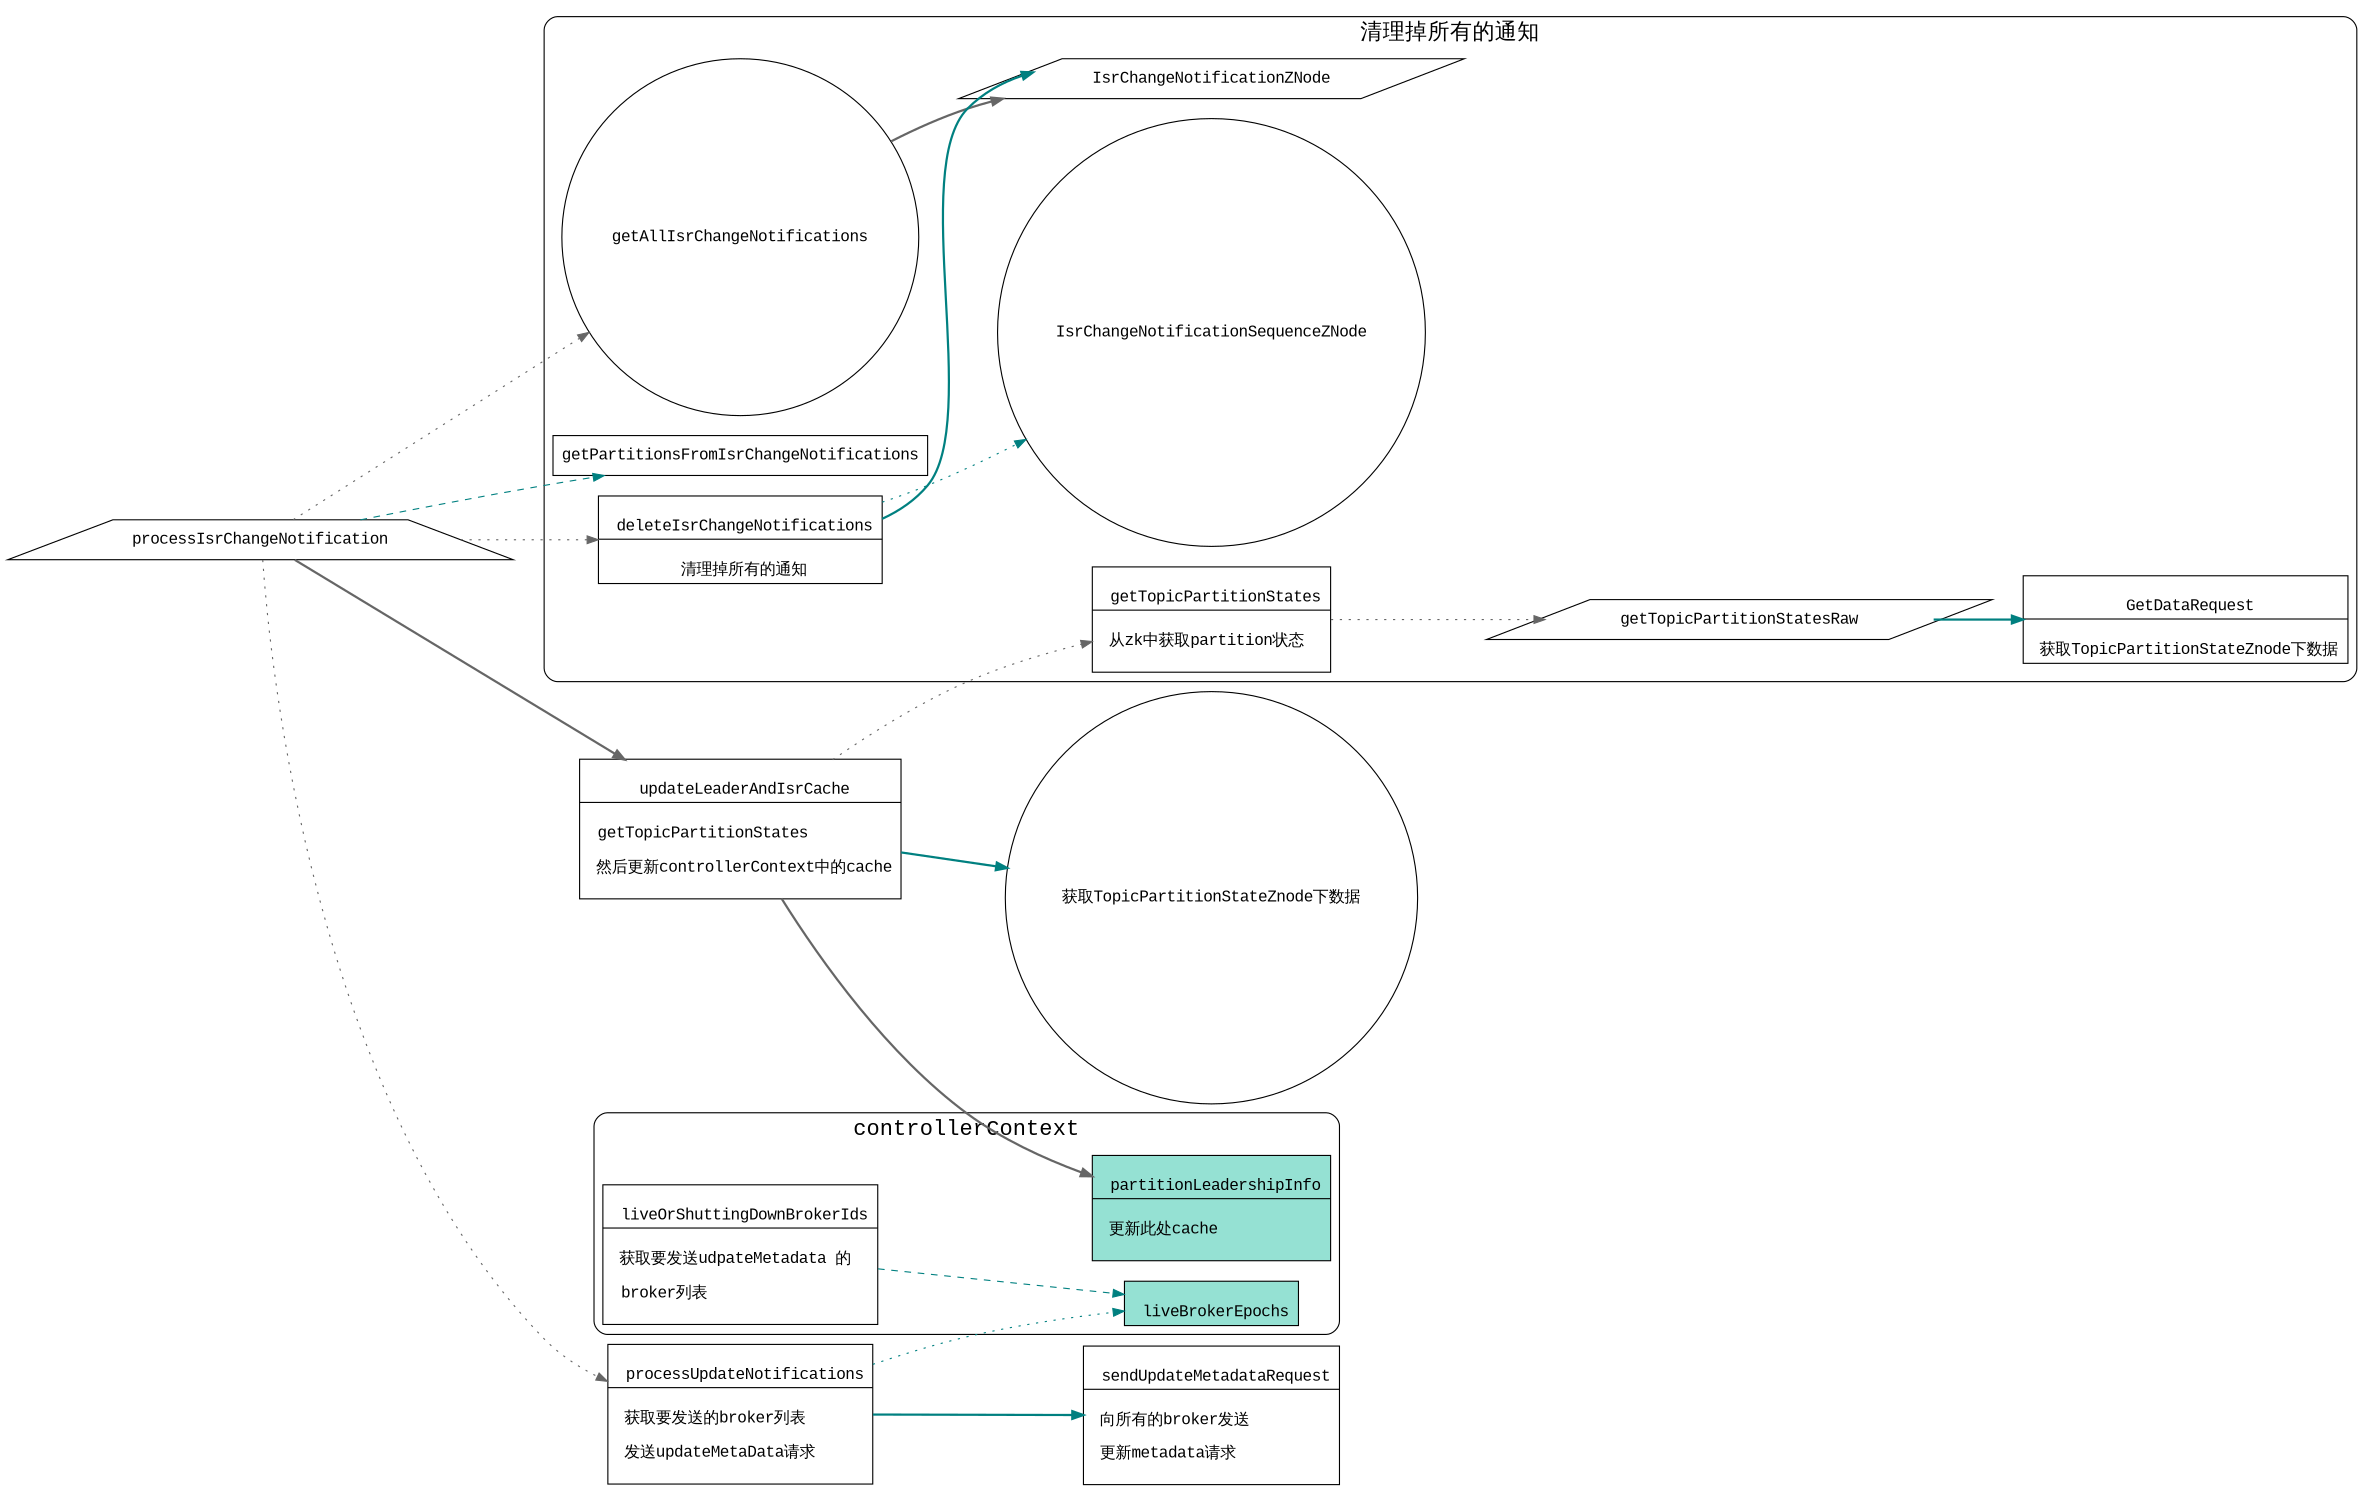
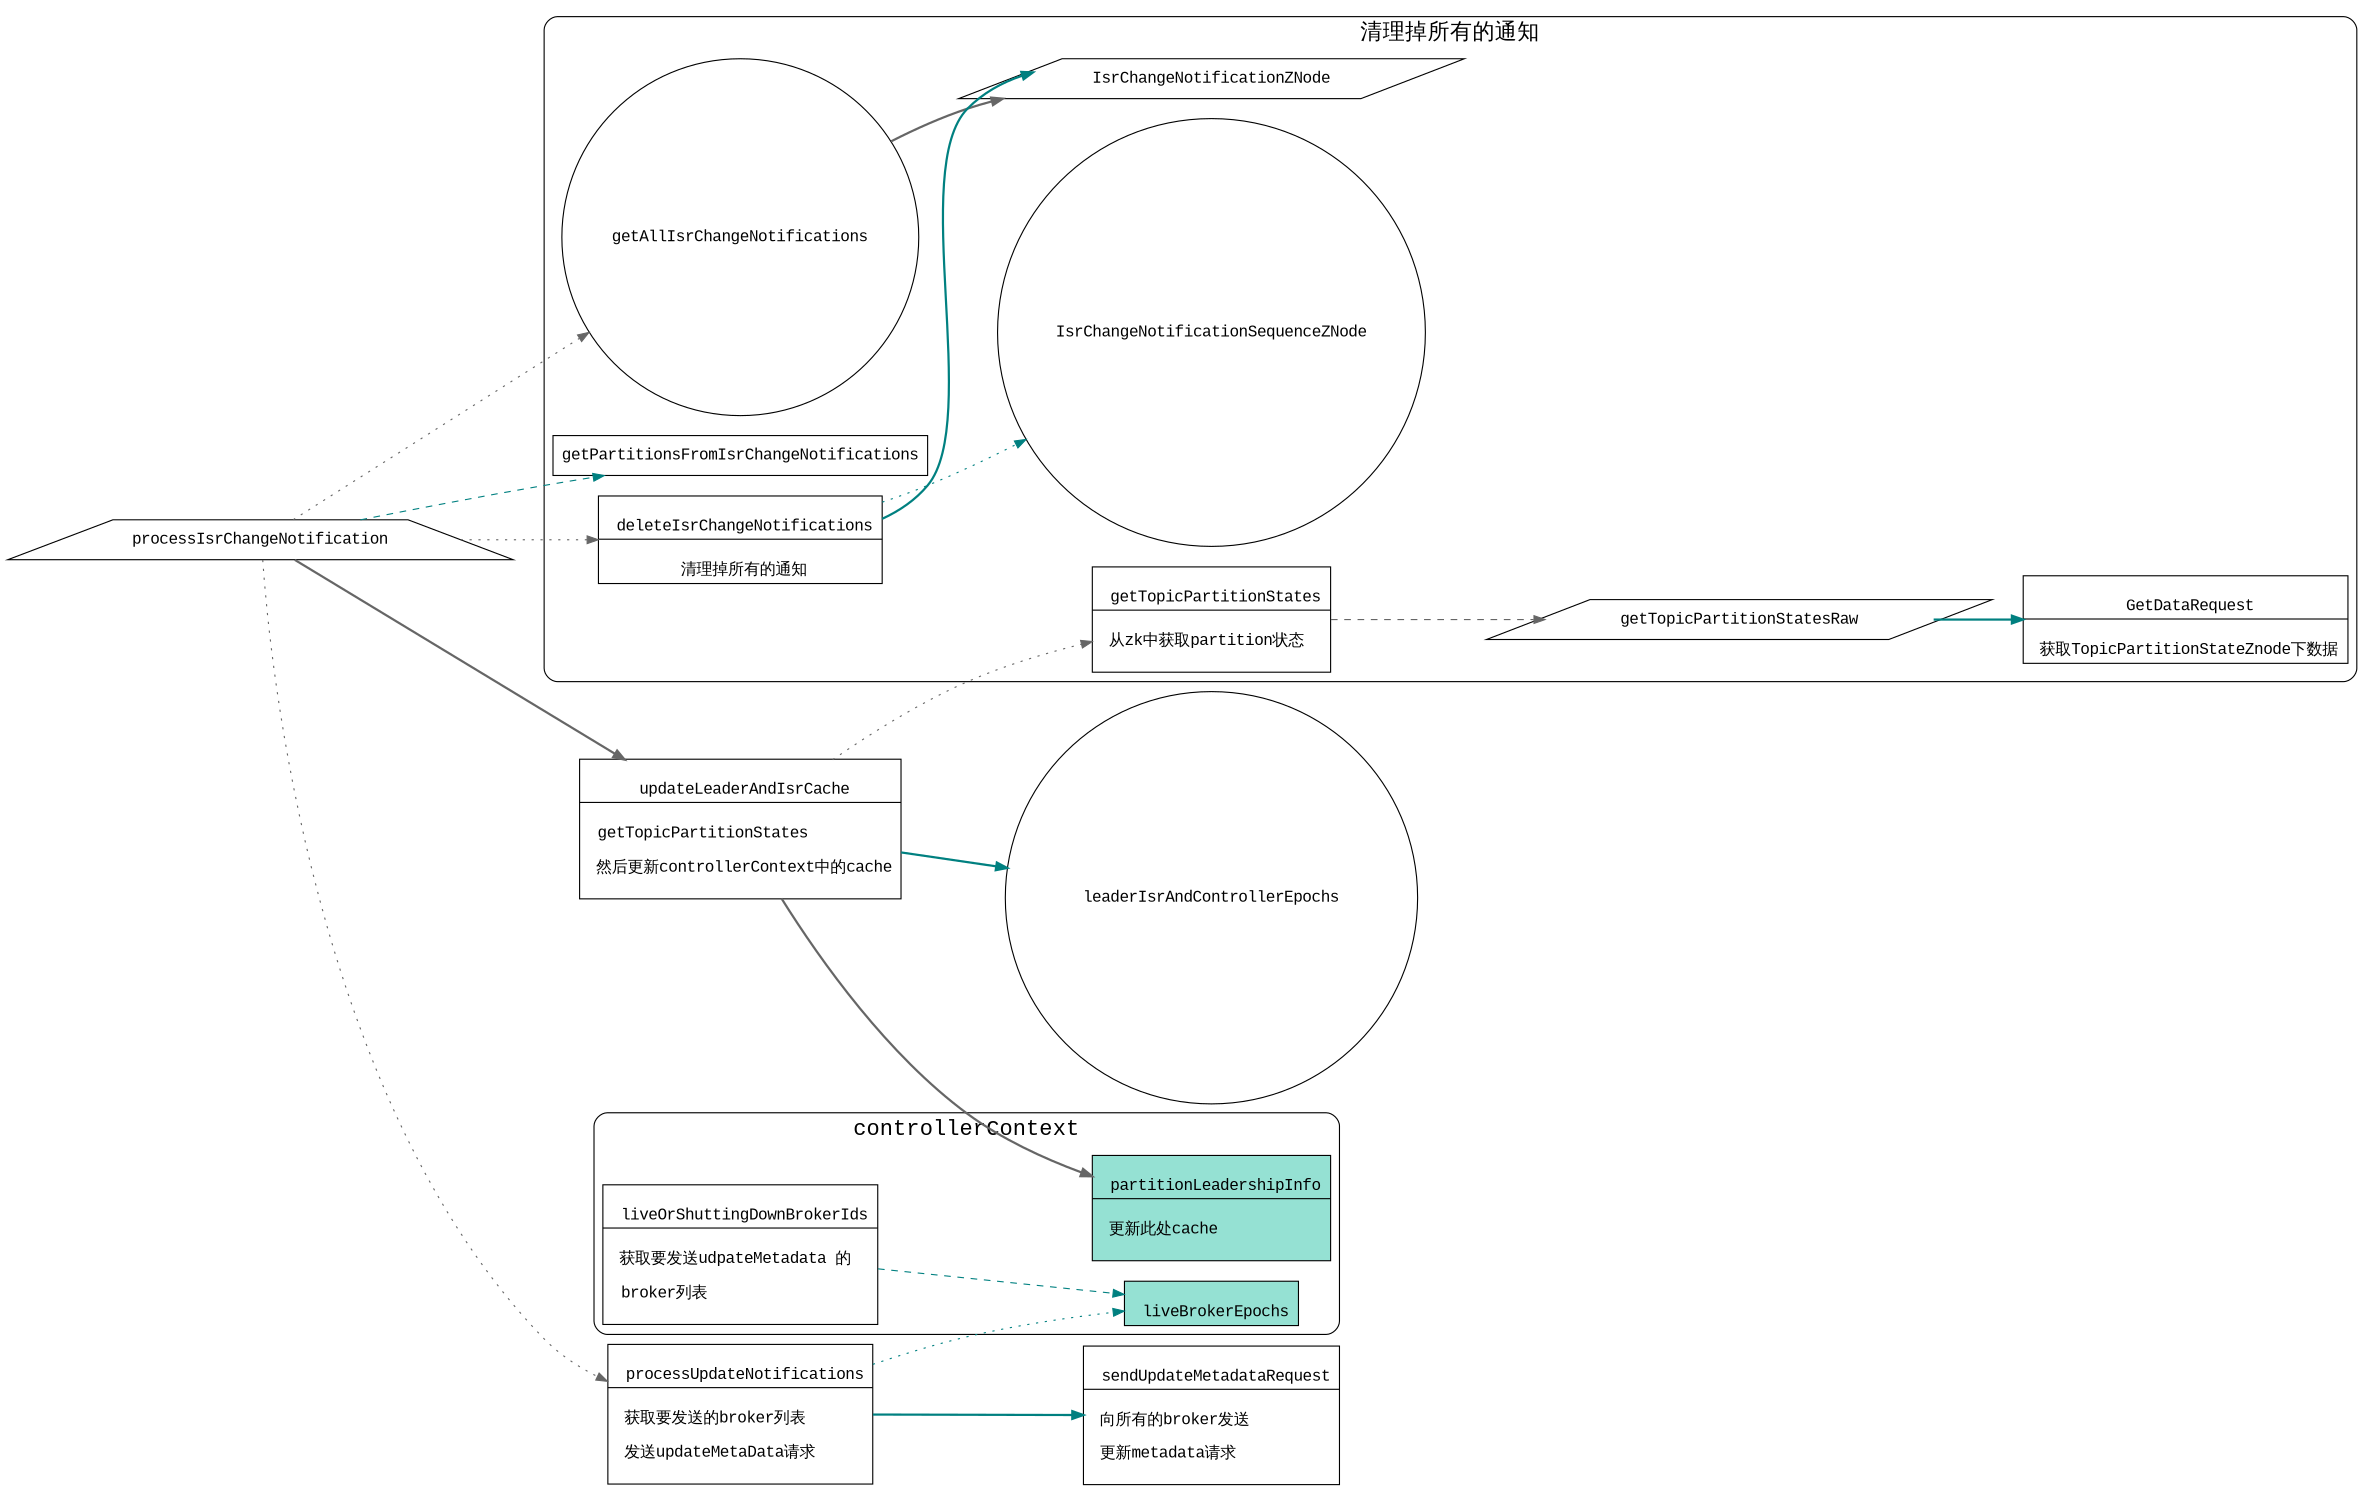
  digraph {
    fontname="Liberation Mono"
    newrank=true
    rankdir=LR
    node [fontname="Liberation Mono" shape=record]
    edge [color=teal fontname="Liberation Mono" style=bold]
    n1 [fillcolor="#95e1d3" label="{{\n        liveBrokerEpochs\n      }}" style=filled]
    n2 [fillcolor="#95e1d3" label="{{\n        partitionLeadershipInfo|\n        更新此处cache\l\n      }}" style=filled]
    n3 [label="{{\n        liveOrShuttingDownBrokerIds|\n        获取要发送udpateMetadata 的\l\n        broker列表\l\n      }}"]
    getAllIsrChangeNotifications [shape=circle]
    IsrChangeNotificationZNode [shape=parallelogram]
    getPartitionsFromIsrChangeNotifications [shape=box]
    IsrChangeNotificationSequenceZNode [shape=circle]
    n8 [label="{{\n        getTopicPartitionStates|\n        从zk中获取partition状态\l\n      }}"]
    getTopicPartitionStatesRaw [shape=parallelogram]
    n10 [label="{{\n        GetDataRequest|\n        获取TopicPartitionStateZnode下数据\n      }}"]
    n11 [label="{{\n        deleteIsrChangeNotifications|\n        清理掉所有的通知\n      }}"]
    processIsrChangeNotification [shape=trapezium]
    n13 [label="{{\n      updateLeaderAndIsrCache|\n      getTopicPartitionStates\l\n      然后更新controllerContext中的cache\l\n    }}"]
    n14 [label="{{\n      processUpdateNotifications|\n      获取要发送的broker列表\l\n      发送updateMetaData请求\l\n    }}"]
-   leaderIsrAndControllerEpochs [shape=circle label="获取TopicPartitionStateZnode下数据"]
+   leaderIsrAndControllerEpochs [shape=circle]
    n16 [label="{{\n      sendUpdateMetadataRequest|\n      向所有的broker发送\l \n      更新metadata请求 \l\n    }}"]
    subgraph cluster_1 {
      fontsize=20
      label=controllerContext
      style=rounded
      n1
      n2
      n3
    }
    subgraph cluster_2 {
      fontsize=20
      label="清理掉所有的通知"
      style=rounded
      getAllIsrChangeNotifications
      IsrChangeNotificationZNode
      getPartitionsFromIsrChangeNotifications
      IsrChangeNotificationSequenceZNode
      n8
      getTopicPartitionStatesRaw
      n10
      n11
    }
    n3 -> n1 [style=dashed]
    getAllIsrChangeNotifications -> IsrChangeNotificationZNode [color=gray40]
-   n8 -> getTopicPartitionStatesRaw [color=gray40 style=dotted]
+   n8 -> getTopicPartitionStatesRaw [color=gray40 style=dashed]
    getTopicPartitionStatesRaw -> n10
    n11 -> IsrChangeNotificationZNode
    n11 -> IsrChangeNotificationSequenceZNode [style=dotted]
    processIsrChangeNotification -> getAllIsrChangeNotifications [color=gray40 style=dotted]
    processIsrChangeNotification -> getPartitionsFromIsrChangeNotifications [style=dashed]
    processIsrChangeNotification -> n11 [color=gray40 style=dotted]
    processIsrChangeNotification -> n13 [color=gray40]
    processIsrChangeNotification -> n14 [color=gray40 style=dotted]
    n13 -> n2 [color=gray40]
    n13 -> n8 [color=gray40 style=dotted]
    n13 -> leaderIsrAndControllerEpochs
    n14 -> n1 [style=dotted]
    n14 -> n16
  }
